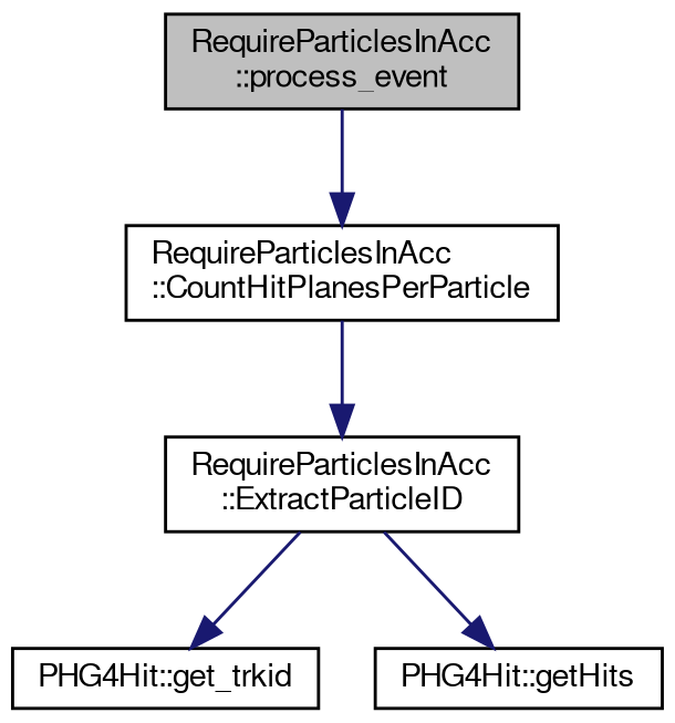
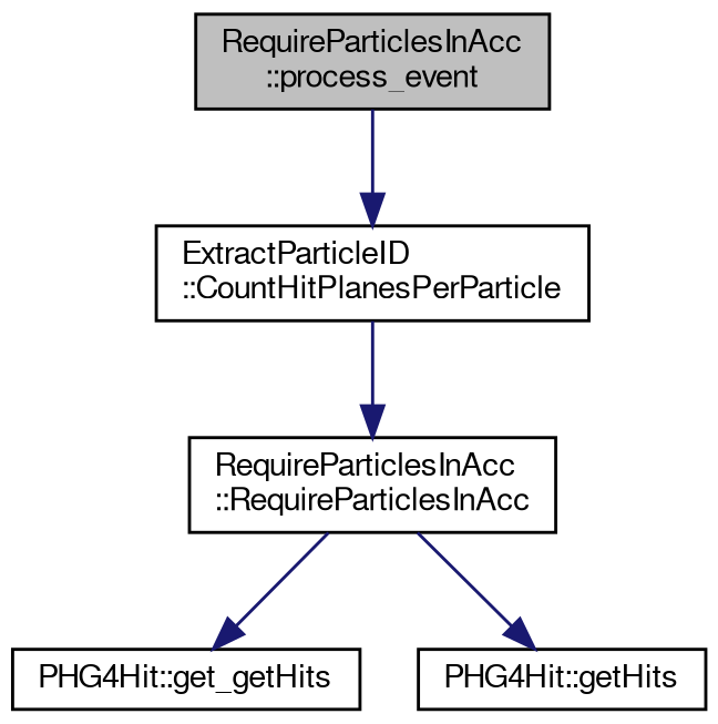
  digraph {
    rankdir=TB
    node [color=black fontname=FreeSans fontsize=10 shape=record]
    edge [color=midnightblue fontname=FreeSans fontsize=10 labelfontname=FreeSans labelfontsize=10 style=solid]
    n1 [fillcolor=grey75 fontcolor=black height=0.2 label="RequireParticlesInAcc\l::process_event" style=filled width=0.4]
-   n2 [height=0.2 label="RequireParticlesInAcc\l::CountHitPlanesPerParticle" width=0.4]
-   n3 [height=0.2 label="RequireParticlesInAcc\l::ExtractParticleID" width=0.4]
-   n4 [height=0.2 label="PHG4Hit::get_trkid" width=0.4]
+   n2 [height=0.2 label="ExtractParticleID\l::CountHitPlanesPerParticle" width=0.4]
+   n3 [height=0.2 label="RequireParticlesInAcc\l::RequireParticlesInAcc" width=0.4]
+   n4 [height=0.2 label="PHG4Hit::get_getHits" width=0.4]
    n5 [height=0.2 label="PHG4Hit::getHits" width=0.4]
    n1 -> n2
    n2 -> n3
    n3 -> n4
    n3 -> n5
  }
